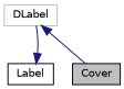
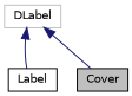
  digraph {
    node [color=black fillcolor=white fontname=Helvetica fontsize=10 shape=record style=filled]
    edge [color=midnightblue dir=back fontname=Helvetica fontsize=10 labelfontname=Helvetica labelfontsize=10 style=solid]
    n1 [fillcolor=grey75 fontcolor=black height=0.2 label=Cover width=0.4]
    n2 [height=0.2 label=Label width=0.4]
    n3 [color=grey75 height=0.2 label=DLabel width=0.4]
    n3 -> n1
-   n2 -> n3
+   n3 -> n2
  }
